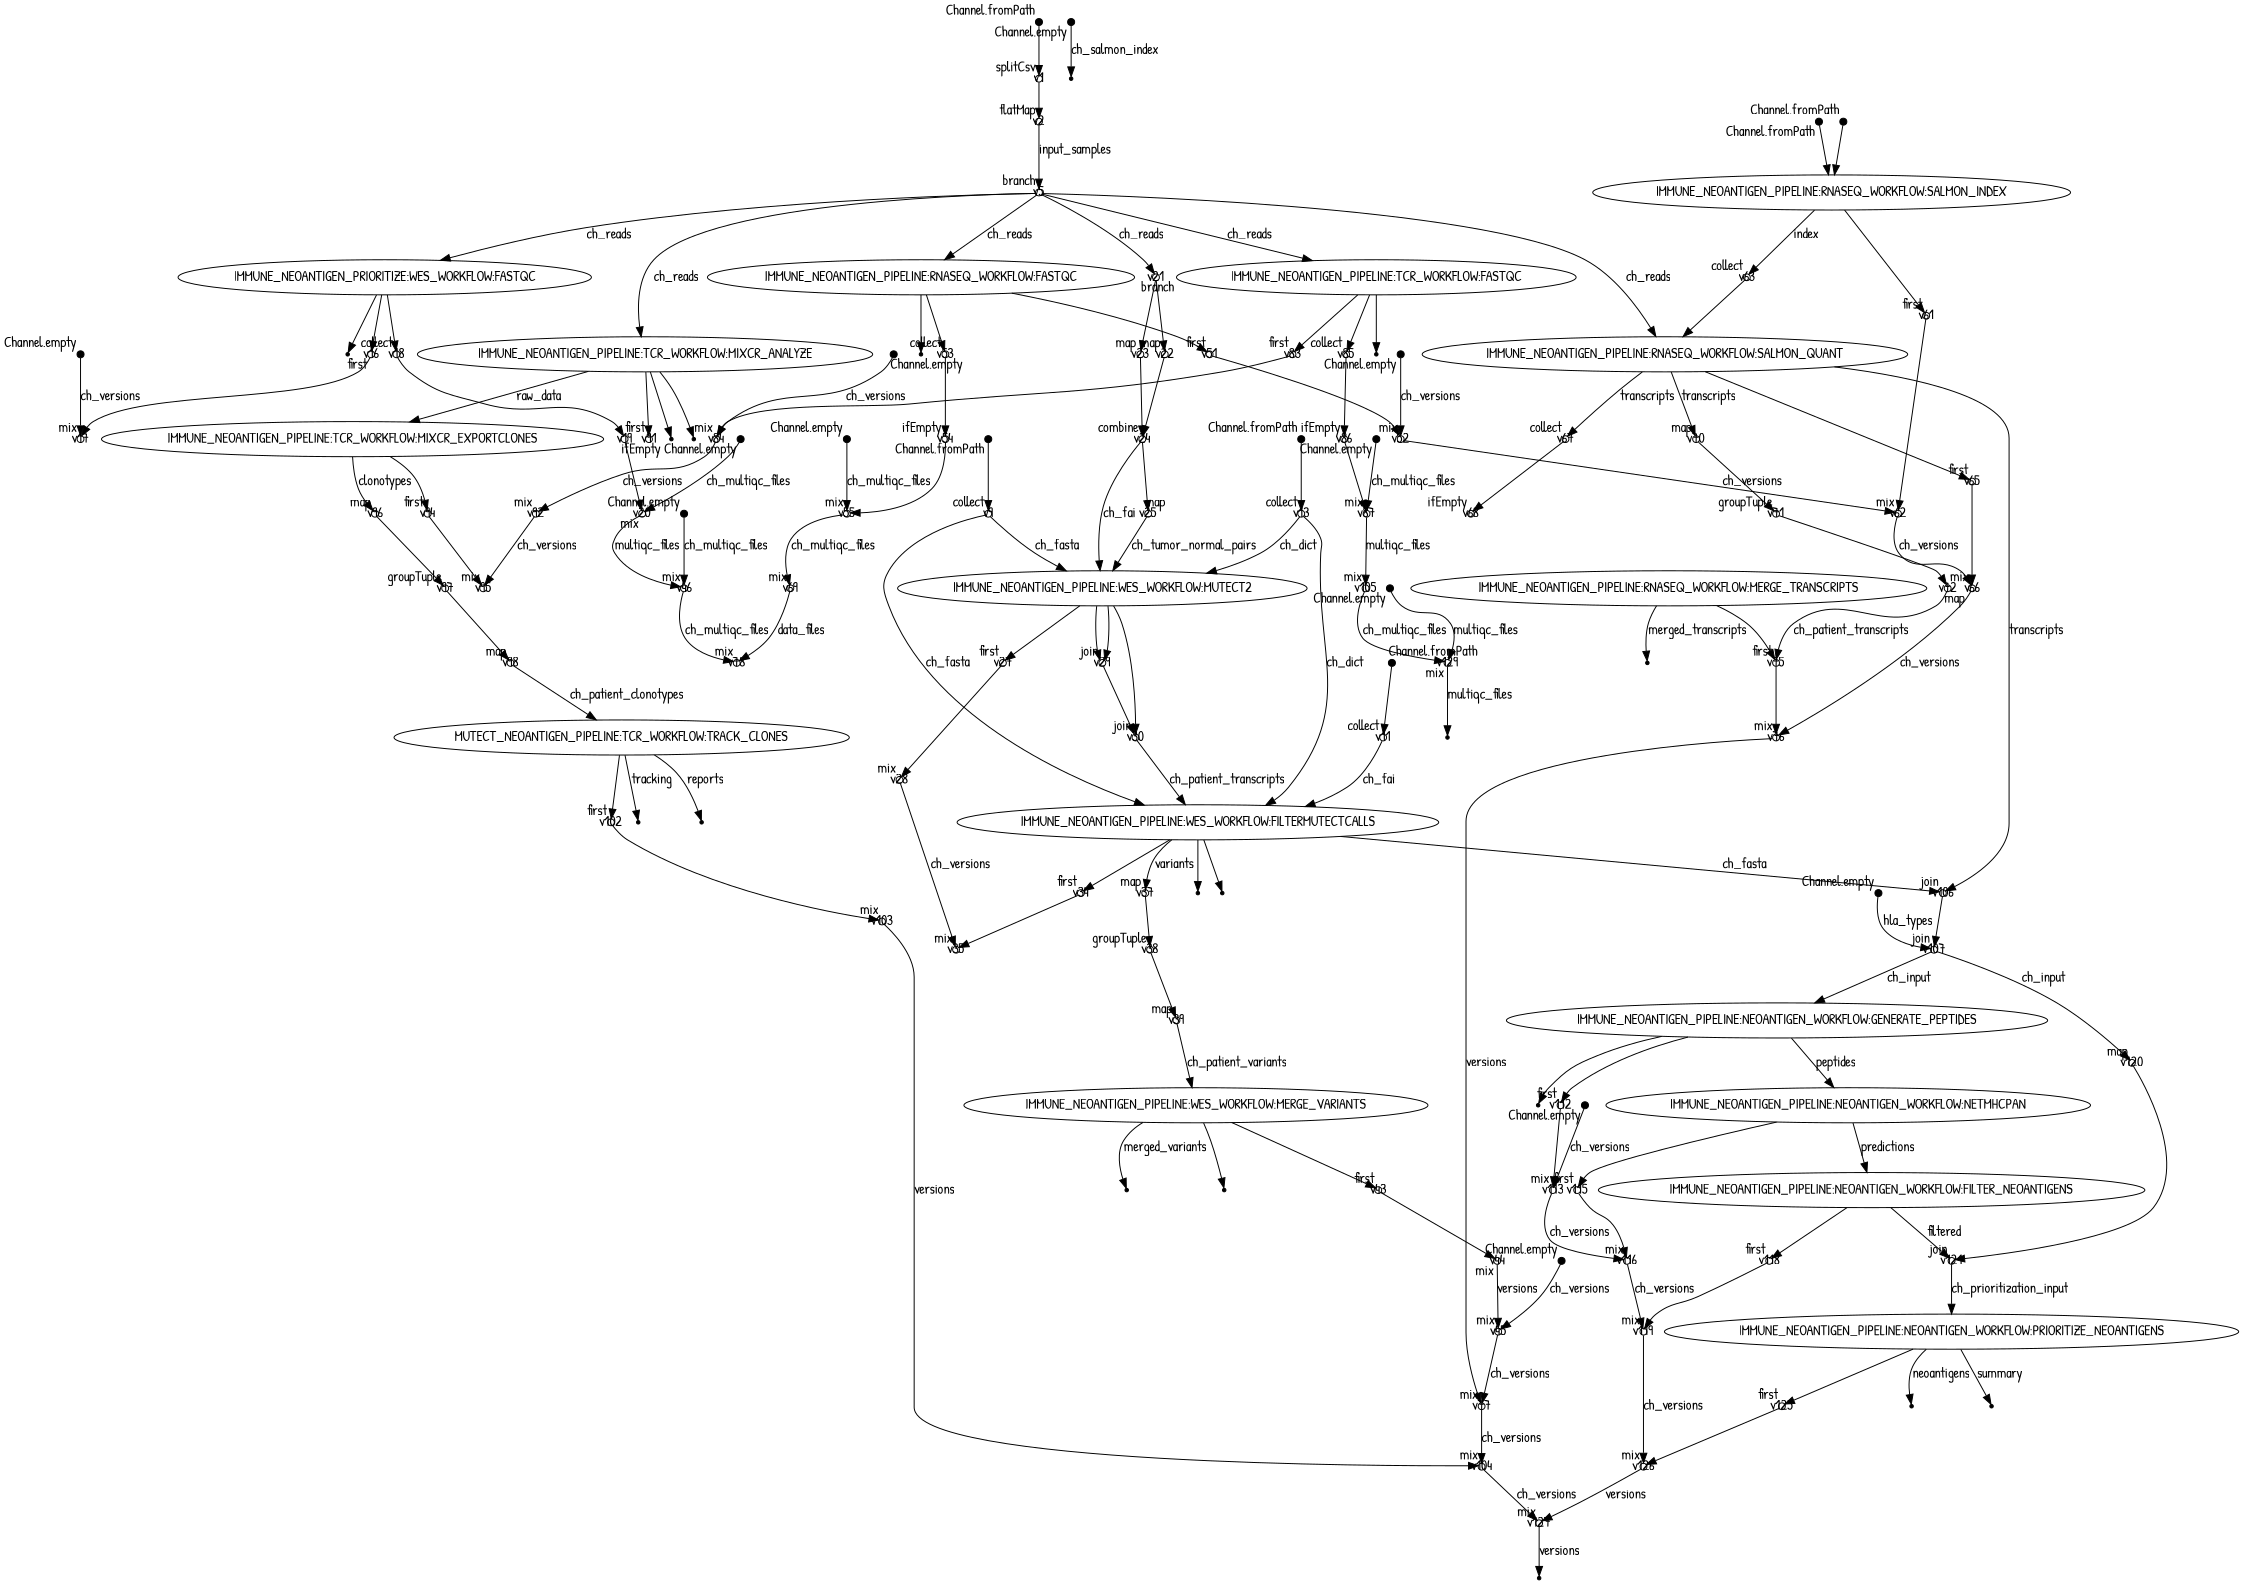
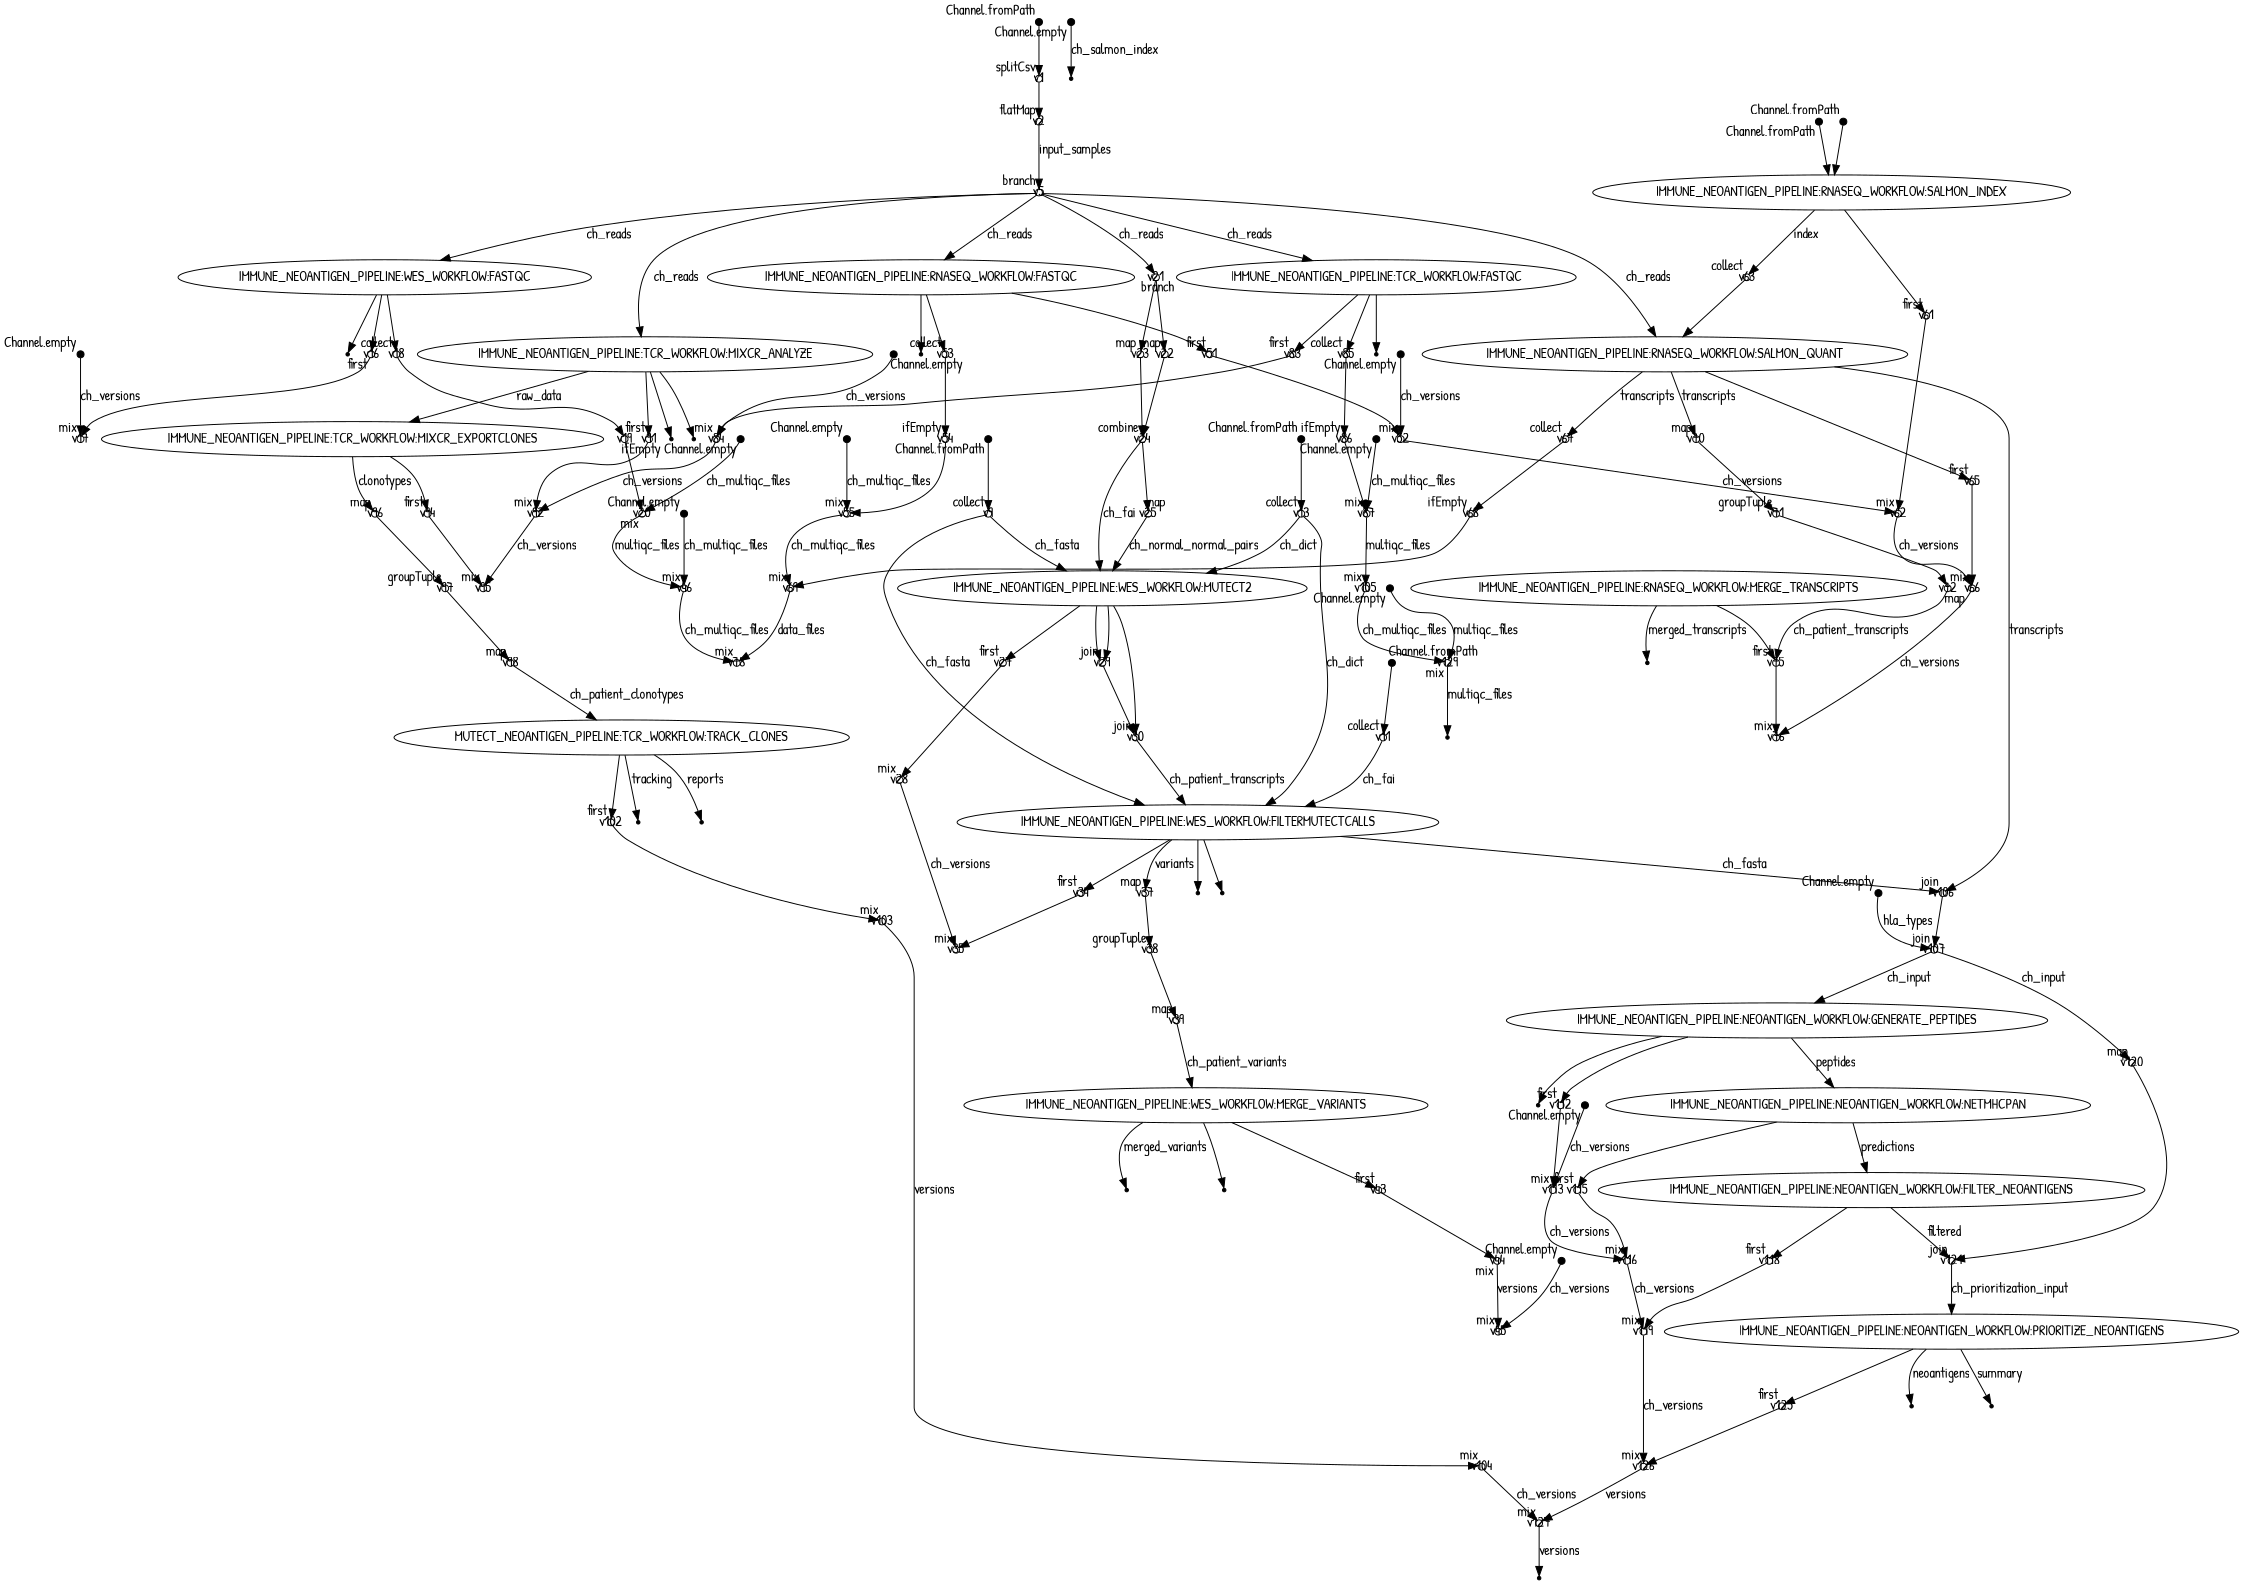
  digraph {
    fontname="Patrick Hand"
    rankdir=TB
    node [fixedsize=true fontname="Patrick Hand" shape=circle]
    edge [fontname="Patrick Hand"]
    v0 [shape=point width=0.1 xlabel="Channel.fromPath"]
    v1 [width=0.1 xlabel=splitCsv]
    v2 [width=0.1 xlabel=flatMap]
    v5 [width=0.1 xlabel=branch]
    n5 [label="IMMUNE_NEOANTIGEN_PIPELINE:RNASEQ_WORKFLOW:FASTQC" fixedsize="" shape=""]
    n6 [label="IMMUNE_NEOANTIGEN_PIPELINE:TCR_WORKFLOW:FASTQC" fixedsize="" shape=""]
-   n7 [label="IMMUNE_NEOANTIGEN_PRIORITIZE:WES_WORKFLOW:FASTQC" fixedsize="" shape=""]
+   n7 [label="IMMUNE_NEOANTIGEN_PIPELINE:WES_WORKFLOW:FASTQC" fixedsize="" shape=""]
    v21 [width=0.1 xlabel=branch]
    n9 [label="IMMUNE_NEOANTIGEN_PIPELINE:RNASEQ_WORKFLOW:SALMON_QUANT" fixedsize="" shape=""]
    n10 [label="IMMUNE_NEOANTIGEN_PIPELINE:TCR_WORKFLOW:MIXCR_ANALYZE" fixedsize="" shape=""]
    v50 [shape=point fixedsize=""]
    v53 [width=0.1 xlabel=collect]
    v51 [width=0.1 xlabel=first]
    v82 [shape=point fixedsize=""]
    v85 [width=0.1 xlabel=collect]
    v83 [width=0.1 xlabel=first]
    v15 [shape=point fixedsize=""]
    v18 [width=0.1 xlabel=collect]
    v16 [width=0.1 xlabel=first]
    v23 [width=0.1 xlabel=map]
    v22 [width=0.1 xlabel=map]
    v106 [width=0.1 xlabel=join]
    v67 [width=0.1 xlabel=collect]
    v65 [width=0.1 xlabel=first]
    v70 [width=0.1 xlabel=map]
    n26 [label="IMMUNE_NEOANTIGEN_PIPELINE:TCR_WORKFLOW:MIXCR_EXPORTCLONES" fixedsize="" shape=""]
    v90 [shape=point fixedsize=""]
    v89 [shape=point fixedsize=""]
    v91 [width=0.1 xlabel=first]
    v3 [shape=point width=0.1 xlabel="Channel.empty"]
    v45 [width=0.1 xlabel=mix]
-   v77 [width=0.1 xlabel=mix]
    v104 [width=0.1 xlabel=mix]
    v4 [shape=point width=0.1 xlabel="Channel.empty"]
    v46 [width=0.1 xlabel=mix]
    v78 [width=0.1 xlabel=mix]
    v54 [width=0.1 xlabel=ifEmpty]
    v52 [width=0.1 xlabel=mix]
    v86 [width=0.1 xlabel=ifEmpty]
    v84 [width=0.1 xlabel=mix]
    v19 [width=0.1 xlabel=ifEmpty]
    v17 [width=0.1 xlabel=mix]
    v6 [shape=point width=0.1 xlabel="Channel.empty"]
    v28 [width=0.1 xlabel=mix]
    v35 [width=0.1 xlabel=mix]
    v7 [shape=point width=0.1 xlabel="Channel.empty"]
    v20 [width=0.1 xlabel=mix]
    v8 [shape=point width=0.1 xlabel="Channel.fromPath"]
    v9 [width=0.1 xlabel=collect]
    n50 [label="IMMUNE_NEOANTIGEN_PIPELINE:WES_WORKFLOW:MUTECT2" fixedsize="" shape=""]
    n51 [label="IMMUNE_NEOANTIGEN_PIPELINE:WES_WORKFLOW:FILTERMUTECTCALLS" fixedsize="" shape=""]
    v29 [width=0.1 xlabel=join]
    v30 [width=0.1 xlabel=join]
    v27 [width=0.1 xlabel=first]
    v37 [width=0.1 xlabel=map]
    v33 [shape=point fixedsize=""]
    v32 [shape=point fixedsize=""]
    v34 [width=0.1 xlabel=first]
    v10 [shape=point width=0.1 xlabel="Channel.fromPath"]
    v11 [width=0.1 xlabel=collect]
    v12 [shape=point width=0.1 xlabel="Channel.fromPath"]
    v13 [width=0.1 xlabel=collect]
    v24 [width=0.1 xlabel=combine]
    v25 [width=0.1 xlabel=map]
    v44 [width=0.1 xlabel=mix]
    v38 [width=0.1 xlabel=groupTuple]
    v107 [width=0.1 xlabel=join]
    v39 [width=0.1 xlabel=map]
    v36 [shape=point width=0.1 xlabel="Channel.empty"]
    n70 [label="IMMUNE_NEOANTIGEN_PIPELINE:NEOANTIGEN_WORKFLOW:GENERATE_PEPTIDES" fixedsize="" shape=""]
    v120 [width=0.1 xlabel=map]
    n72 [label="IMMUNE_NEOANTIGEN_PIPELINE:NEOANTIGEN_WORKFLOW:NETMHCPAN" fixedsize="" shape=""]
    v111 [shape=point fixedsize=""]
    v112 [width=0.1 xlabel=first]
    v121 [width=0.1 xlabel=join]
    n76 [label="IMMUNE_NEOANTIGEN_PIPELINE:WES_WORKFLOW:MERGE_VARIANTS" fixedsize="" shape=""]
    v42 [shape=point fixedsize=""]
    v41 [shape=point fixedsize=""]
    v43 [width=0.1 xlabel=first]
    v127 [width=0.1 xlabel=mix]
    v105 [width=0.1 xlabel=mix]
    v129 [width=0.1 xlabel=mix]
    v47 [shape=point width=0.1 xlabel="Channel.empty"]
    v62 [width=0.1 xlabel=mix]
    v66 [width=0.1 xlabel=mix]
    v48 [shape=point width=0.1 xlabel="Channel.empty"]
    v55 [width=0.1 xlabel=mix]
    v69 [width=0.1 xlabel=mix]
    v76 [width=0.1 xlabel=mix]
    v56 [shape=point width=0.1 xlabel="Channel.empty"]
    v57 [shape=point fixedsize=""]
    v58 [shape=point width=0.1 xlabel="Channel.fromPath"]
    n93 [label="IMMUNE_NEOANTIGEN_PIPELINE:RNASEQ_WORKFLOW:SALMON_INDEX" fixedsize="" shape=""]
    v63 [width=0.1 xlabel=collect]
    v61 [width=0.1 xlabel=first]
    v59 [shape=point width=0.1 xlabel="Channel.fromPath"]
    v68 [width=0.1 xlabel=ifEmpty]
    v71 [width=0.1 xlabel=groupTuple]
    v72 [width=0.1 xlabel=map]
    v75 [width=0.1 xlabel=first]
    n101 [label="IMMUNE_NEOANTIGEN_PIPELINE:RNASEQ_WORKFLOW:MERGE_TRANSCRIPTS" fixedsize="" shape=""]
    v74 [shape=point fixedsize=""]
    v128 [shape=point fixedsize=""]
    v130 [shape=point fixedsize=""]
    v79 [shape=point width=0.1 xlabel="Channel.empty"]
    v92 [width=0.1 xlabel=mix]
    v95 [width=0.1 xlabel=mix]
    v80 [shape=point width=0.1 xlabel="Channel.empty"]
    v87 [width=0.1 xlabel=mix]
    v96 [width=0.1 xlabel=map]
    v94 [width=0.1 xlabel=first]
    v97 [width=0.1 xlabel=groupTuple]
    v103 [width=0.1 xlabel=mix]
    v98 [width=0.1 xlabel=map]
    n115 [label="MUTECT_NEOANTIGEN_PIPELINE:TCR_WORKFLOW:TRACK_CLONES" fixedsize="" shape=""]
    v101 [shape=point fixedsize=""]
    v100 [shape=point fixedsize=""]
    v102 [width=0.1 xlabel=first]
    n119 [label="IMMUNE_NEOANTIGEN_PIPELINE:NEOANTIGEN_WORKFLOW:FILTER_NEOANTIGENS" fixedsize="" shape=""]
    v115 [width=0.1 xlabel=first]
    v113 [width=0.1 xlabel=mix]
    v108 [shape=point width=0.1 xlabel="Channel.empty"]
    v116 [width=0.1 xlabel=mix]
    v119 [width=0.1 xlabel=mix]
    v109 [shape=point width=0.1 xlabel="Channel.empty"]
    v118 [width=0.1 xlabel=first]
    v126 [width=0.1 xlabel=mix]
    n128 [label="IMMUNE_NEOANTIGEN_PIPELINE:NEOANTIGEN_WORKFLOW:PRIORITIZE_NEOANTIGENS" fixedsize="" shape=""]
    v124 [shape=point fixedsize=""]
    v123 [shape=point fixedsize=""]
    v125 [width=0.1 xlabel=first]
    v0 -> v1
    v1 -> v2
    v2 -> v5 [label=input_samples]
    v5 -> n5 [label=ch_reads]
    v5 -> n6 [label=ch_reads]
    v5 -> n7 [label=ch_reads]
    v5 -> v21 [label=ch_reads]
    v5 -> n9 [label=ch_reads]
    v5 -> n10 [label=ch_reads]
    n5 -> v50
    n5 -> v53
    n5 -> v51
    n6 -> v82
    n6 -> v85
    n6 -> v83
    n7 -> v15
    n7 -> v18
    n7 -> v16
    v21 -> v23
    v21 -> v22
    n9 -> v106 [label=transcripts]
    n9 -> v67 [label=transcripts]
    n9 -> v65
    n9 -> v70 [label=transcripts]
    n10 -> n26 [label=raw_data]
    n10 -> v90
    n10 -> v89
    n10 -> v91
    v53 -> v54
    v51 -> v52
    v85 -> v86
    v83 -> v84
    v18 -> v19
    v16 -> v17
    v23 -> v24
    v22 -> v24
    v106 -> v107
    v67 -> v68
    v65 -> v66
    v70 -> v71
    n26 -> v96 [label=clonotypes]
    n26 -> v94
+   v91 -> v92
    v3 -> v45 [label=ch_versions]
-   v45 -> v77 [label=ch_versions]
-   v77 -> v104 [label=ch_versions]
    v104 -> v127 [label=ch_versions]
    v4 -> v46 [label=ch_multiqc_files]
    v46 -> v78 [label=ch_multiqc_files]
    v54 -> v55
    v52 -> v62 [label=ch_versions]
    v86 -> v87
    v84 -> v92 [label=ch_versions]
    v19 -> v20
    v6 -> v17 [label=ch_versions]
    v28 -> v35 [label=ch_versions]
    v7 -> v20 [label=ch_multiqc_files]
    v20 -> v46 [label=multiqc_files]
    v8 -> v9
    v9 -> n50 [label=ch_fasta]
    v9 -> n51 [label=ch_fasta]
    n50 -> v29
    n50 -> v29
    n50 -> v30
    n50 -> v27
    n51 -> v106 [label=ch_fasta]
    n51 -> v37 [label=variants]
    n51 -> v33
    n51 -> v32
    n51 -> v34
    v29 -> v30
    v30 -> n51 [label=ch_patient_transcripts]
    v27 -> v28
    v37 -> v38
    v34 -> v35
    v10 -> v11
    v11 -> n51 [label=ch_fai]
    v12 -> v13
    v13 -> n50 [label=ch_dict]
    v13 -> n51 [label=ch_dict]
    v24 -> n50 [label=ch_fai]
    v24 -> v25
-   v25 -> n50 [label=ch_tumor_normal_pairs]
+   v25 -> n50 [label=ch_normal_normal_pairs]
    v44 -> v45 [label=versions]
    v38 -> v39
    v107 -> n70 [label=ch_input]
    v107 -> v120 [label=ch_input]
    v39 -> n76 [label=ch_patient_variants]
    v36 -> v107 [label=hla_types]
    n70 -> n72 [label=peptides]
    n70 -> v111
    n70 -> v112
    v120 -> v121
    n72 -> n119 [label=predictions]
    n72 -> v115
    v112 -> v113
    v121 -> n128 [label=ch_prioritization_input]
    n76 -> v42 [label=merged_variants]
    n76 -> v41
    n76 -> v43
    v43 -> v44
    v127 -> v128 [label=versions]
    v105 -> v129 [label=ch_multiqc_files]
    v129 -> v130 [label=multiqc_files]
    v47 -> v52 [label=ch_versions]
    v62 -> v66 [label=ch_versions]
    v66 -> v76 [label=ch_versions]
    v48 -> v55 [label=ch_multiqc_files]
    v55 -> v69 [label=ch_multiqc_files]
    v69 -> v78 [label=data_files]
-   v76 -> v77 [label=versions]
    v56 -> v57 [label=ch_salmon_index]
    v58 -> n93
    n93 -> v63 [label=index]
    n93 -> v61
    v63 -> n9
    v61 -> v62
    v59 -> n93
+   v68 -> v69
    v71 -> v72
    v72 -> v75 [label=ch_patient_transcripts]
    v75 -> v76
    n101 -> v75
    n101 -> v74 [label=merged_transcripts]
    v79 -> v84 [label=ch_versions]
    v92 -> v95 [label=ch_versions]
    v80 -> v87 [label=ch_multiqc_files]
    v87 -> v105 [label=multiqc_files]
    v96 -> v97
    v94 -> v95
    v97 -> v98
    v103 -> v104 [label=versions]
    v98 -> n115 [label=ch_patient_clonotypes]
    n115 -> v101 [label=tracking]
    n115 -> v100 [label=reports]
    n115 -> v102
    v102 -> v103
    n119 -> v121 [label=filtered]
    n119 -> v118
    v115 -> v116
    v113 -> v116 [label=ch_versions]
    v108 -> v113 [label=ch_versions]
    v116 -> v119 [label=ch_versions]
    v119 -> v126 [label=ch_versions]
    v109 -> v129 [label=multiqc_files]
    v118 -> v119
    v126 -> v127 [label=versions]
    n128 -> v124 [label=neoantigens]
    n128 -> v123 [label=summary]
    n128 -> v125
    v125 -> v126
  }
